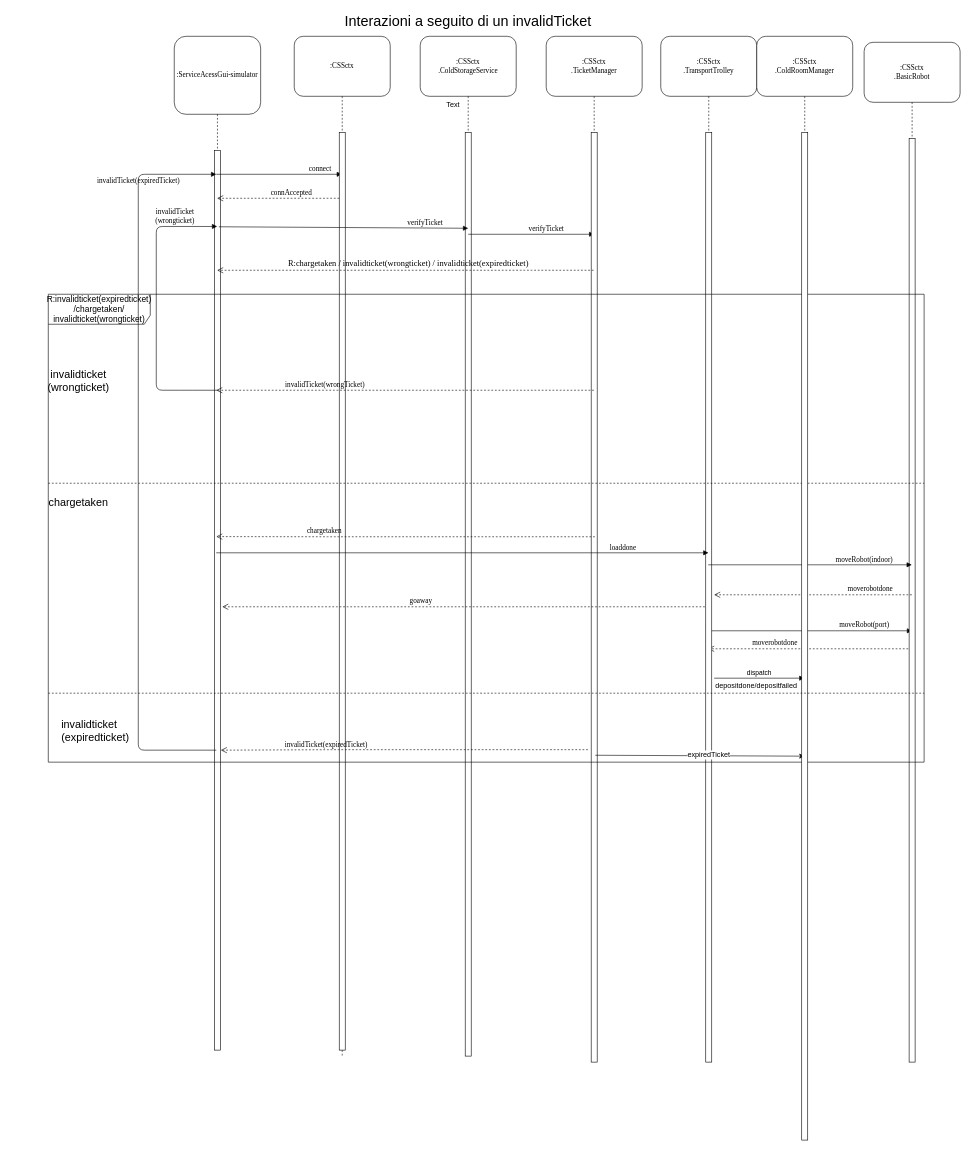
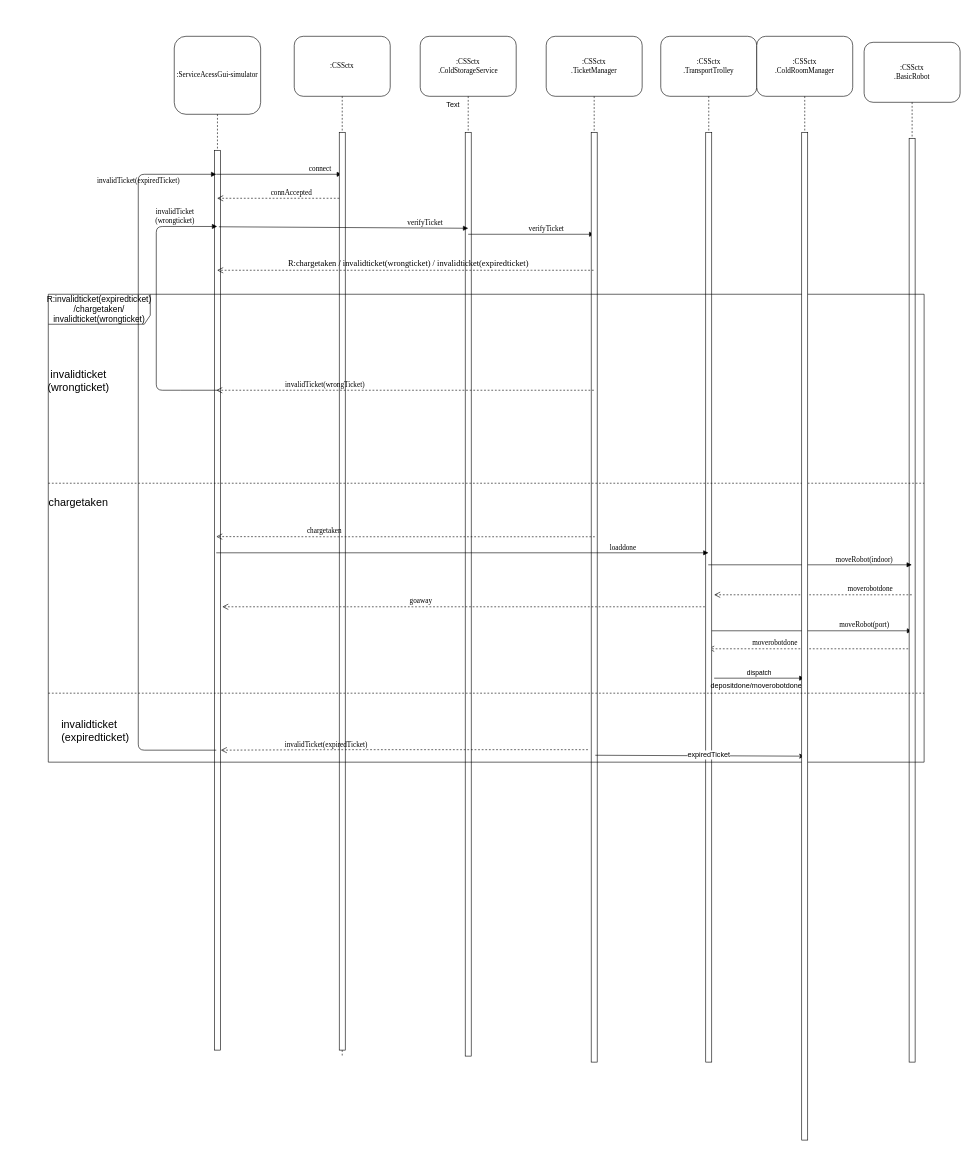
  <mxCell id="0" />
  <mxCell id="1" parent="0" />
  <mxCell id="2" value=":ServiceAcessGui-simulator&lt;br&gt;" style="shape=umlLifeline;perimeter=lifelinePerimeter;whiteSpace=wrap;html=1;container=1;collapsible=0;recursiveResize=0;outlineConnect=0;rounded=1;shadow=0;comic=0;labelBackgroundColor=none;strokeWidth=1;fontFamily=Verdana;fontSize=12;align=center;size=130;" parent="1" vertex="1"><mxGeometry x="290" y="60" width="144" height="1690" as="geometry" /></mxCell>
  <mxCell id="3" value="" style="html=1;points=[];perimeter=orthogonalPerimeter;rounded=0;shadow=0;comic=0;labelBackgroundColor=none;strokeWidth=1;fontFamily=Verdana;fontSize=12;align=center;" parent="2" vertex="1"><mxGeometry x="67" y="190" width="10" height="1500" as="geometry" /></mxCell>
  <mxCell id="4" value="connect" style="html=1;verticalAlign=bottom;endArrow=block;labelBackgroundColor=none;fontFamily=Verdana;fontSize=12;" parent="2" target="5" edge="1"><mxGeometry x="0.653" relative="1" as="geometry"><mxPoint x="70" y="230" as="sourcePoint" /><mxPoint x="200" y="230" as="targetPoint" /><Array as="points" /><mxPoint as="offset" /></mxGeometry></mxCell>
  <mxCell id="5" value=":CSSctx" style="shape=umlLifeline;perimeter=lifelinePerimeter;whiteSpace=wrap;html=1;container=1;collapsible=0;recursiveResize=0;outlineConnect=0;rounded=1;shadow=0;comic=0;labelBackgroundColor=none;strokeWidth=1;fontFamily=Verdana;fontSize=12;align=center;size=100;points=[];" parent="1" vertex="1"><mxGeometry x="490" y="60" width="160" height="1700" as="geometry" /></mxCell>
  <mxCell id="6" value="" style="html=1;points=[];perimeter=orthogonalPerimeter;rounded=0;shadow=0;comic=0;labelBackgroundColor=none;strokeWidth=1;fontFamily=Verdana;fontSize=12;align=center;" parent="5" vertex="1"><mxGeometry x="75" y="160" width="10" height="1530" as="geometry" /></mxCell>
  <mxCell id="7" value="connAccepted" style="html=1;verticalAlign=bottom;endArrow=open;dashed=1;endSize=8;labelBackgroundColor=none;fontFamily=Verdana;fontSize=12;edgeStyle=elbowEdgeStyle;elbow=vertical;" parent="5" target="2" edge="1"><mxGeometry x="-0.216" relative="1" as="geometry"><mxPoint x="-90" y="270" as="targetPoint" /><Array as="points"><mxPoint x="-38.67" y="270" /><mxPoint x="-33.67" y="280" /></Array><mxPoint x="75" y="270" as="sourcePoint" /><mxPoint as="offset" /></mxGeometry></mxCell>
  <mxCell id="8" value=":CSSctx&lt;br&gt;.ColdStorageService" style="shape=umlLifeline;perimeter=lifelinePerimeter;whiteSpace=wrap;html=1;container=1;collapsible=0;recursiveResize=0;outlineConnect=0;rounded=1;shadow=0;comic=0;labelBackgroundColor=none;strokeWidth=1;fontFamily=Verdana;fontSize=12;align=center;size=100;points=[];" parent="1" vertex="1"><mxGeometry x="700" y="60" width="160" height="1700" as="geometry" /></mxCell>
  <mxCell id="9" value="" style="html=1;points=[];perimeter=orthogonalPerimeter;rounded=0;shadow=0;comic=0;labelBackgroundColor=none;strokeWidth=1;fontFamily=Verdana;fontSize=12;align=center;" parent="8" vertex="1"><mxGeometry x="75" y="160" width="10" height="1540" as="geometry" /></mxCell>
  <mxCell id="10" value="verifyTicket" style="html=1;verticalAlign=bottom;endArrow=block;labelBackgroundColor=none;fontFamily=Verdana;fontSize=12;" parent="8" edge="1"><mxGeometry x="0.241" relative="1" as="geometry"><mxPoint x="79.999" y="330.0" as="sourcePoint" /><mxPoint x="290.24" y="330" as="targetPoint" /><Array as="points" /><mxPoint as="offset" /></mxGeometry></mxCell>
  <mxCell id="11" value="verifyTicket" style="html=1;verticalAlign=bottom;endArrow=block;labelBackgroundColor=none;fontFamily=Verdana;fontSize=12;exitX=0.733;exitY=0.085;exitDx=0;exitDy=0;exitPerimeter=0;" parent="1" source="3" edge="1"><mxGeometry x="0.653" relative="1" as="geometry"><mxPoint x="380" y="380" as="sourcePoint" /><mxPoint x="780" y="380" as="targetPoint" /><Array as="points" /><mxPoint as="offset" /></mxGeometry></mxCell>
  <mxCell id="12" value=":CSSctx&lt;br&gt;.TicketManager" style="shape=umlLifeline;perimeter=lifelinePerimeter;whiteSpace=wrap;html=1;container=1;collapsible=0;recursiveResize=0;outlineConnect=0;rounded=1;shadow=0;comic=0;labelBackgroundColor=none;strokeWidth=1;fontFamily=Verdana;fontSize=12;align=center;size=100;points=[];" parent="1" vertex="1"><mxGeometry x="910" y="60" width="160" height="1710" as="geometry" /></mxCell>
  <mxCell id="13" value="" style="html=1;points=[];perimeter=orthogonalPerimeter;rounded=0;shadow=0;comic=0;labelBackgroundColor=none;strokeWidth=1;fontFamily=Verdana;fontSize=12;align=center;" parent="12" vertex="1"><mxGeometry x="75" y="160" width="10" height="1550" as="geometry" /></mxCell>
  <mxCell id="14" value="&lt;font style=&quot;font-size: 14px;&quot;&gt;R:chargetaken / invalidticket(wrongticket) / invalidticket(expiredticket)&lt;/font&gt;" style="html=1;verticalAlign=bottom;endArrow=open;dashed=1;endSize=8;labelBackgroundColor=none;fontFamily=Verdana;fontSize=12;edgeStyle=elbowEdgeStyle;elbow=vertical;" parent="12" target="2" edge="1"><mxGeometry x="-0.015" relative="1" as="geometry"><mxPoint x="-125" y="390" as="targetPoint" /><Array as="points"><mxPoint x="-34.67" y="390" /><mxPoint x="-29.67" y="400" /></Array><mxPoint x="79" y="390" as="sourcePoint" /><mxPoint as="offset" /></mxGeometry></mxCell>
  <mxCell id="15" value="goaway" style="html=1;verticalAlign=bottom;endArrow=open;dashed=1;endSize=8;labelBackgroundColor=none;fontFamily=Verdana;fontSize=12;edgeStyle=elbowEdgeStyle;elbow=horizontal;" parent="12" source="18" edge="1"><mxGeometry x="0.186" y="-1" relative="1" as="geometry"><mxPoint x="-540" y="951" as="targetPoint" /><Array as="points"><mxPoint x="-339.67" y="951" /><mxPoint x="-334.67" y="961" /></Array><mxPoint x="-130.5" y="951" as="sourcePoint" /><mxPoint x="1" as="offset" /></mxGeometry></mxCell>
  <mxCell id="16" value="moveRobot(port)" style="html=1;verticalAlign=bottom;endArrow=block;labelBackgroundColor=none;fontFamily=Verdana;fontSize=12;" parent="12" edge="1"><mxGeometry x="0.529" y="1" relative="1" as="geometry"><mxPoint x="270" y="991" as="sourcePoint" /><mxPoint x="610" y="991" as="targetPoint" /><Array as="points" /><mxPoint as="offset" /></mxGeometry></mxCell>
  <mxCell id="17" value="moverobotdone" style="html=1;verticalAlign=bottom;endArrow=open;dashed=1;endSize=8;labelBackgroundColor=none;fontFamily=Verdana;fontSize=12;edgeStyle=elbowEdgeStyle;elbow=horizontal;" parent="12" edge="1"><mxGeometry x="0.337" relative="1" as="geometry"><mxPoint x="270" y="1021" as="targetPoint" /><Array as="points"><mxPoint x="570" y="1071" /></Array><mxPoint x="603.5" y="1021" as="sourcePoint" /><mxPoint as="offset" /></mxGeometry></mxCell>
  <mxCell id="18" value=":CSSctx&lt;br&gt;.TransportTrolley" style="shape=umlLifeline;perimeter=lifelinePerimeter;whiteSpace=wrap;html=1;container=1;collapsible=0;recursiveResize=0;outlineConnect=0;rounded=1;shadow=0;comic=0;labelBackgroundColor=none;strokeWidth=1;fontFamily=Verdana;fontSize=12;align=center;size=100;points=[];" parent="1" vertex="1"><mxGeometry x="1101" y="60" width="160" height="1710" as="geometry" /></mxCell>
  <mxCell id="19" value="" style="html=1;points=[];perimeter=orthogonalPerimeter;rounded=0;shadow=0;comic=0;labelBackgroundColor=none;strokeWidth=1;fontFamily=Verdana;fontSize=12;align=center;" parent="18" vertex="1"><mxGeometry x="75" y="160" width="10" height="1550" as="geometry" /></mxCell>
  <mxCell id="20" value=":CSSctx&lt;br&gt;.BasicRobot" style="shape=umlLifeline;perimeter=lifelinePerimeter;whiteSpace=wrap;html=1;container=1;collapsible=0;recursiveResize=0;outlineConnect=0;rounded=1;shadow=0;comic=0;labelBackgroundColor=none;strokeWidth=1;fontFamily=Verdana;fontSize=12;align=center;size=100;points=[];" parent="1" vertex="1"><mxGeometry x="1440" y="70" width="160" height="1700" as="geometry" /></mxCell>
  <mxCell id="21" value="" style="html=1;points=[];perimeter=orthogonalPerimeter;rounded=0;shadow=0;comic=0;labelBackgroundColor=none;strokeWidth=1;fontFamily=Verdana;fontSize=12;align=center;" parent="20" vertex="1"><mxGeometry x="75" y="160" width="10" height="1540" as="geometry" /></mxCell>
  <mxCell id="22" value="Text" style="text;html=1;strokeColor=none;fillColor=none;align=center;verticalAlign=middle;whiteSpace=wrap;rounded=0;" parent="1" vertex="1"><mxGeometry x="725" y="160" width="60" height="30" as="geometry" /></mxCell>
- <mxCell id="23" value="&lt;span style=&quot;font-size: 24px;&quot;&gt;Interazioni a seguito di un invalidTicket&lt;/span&gt;" style="text;html=1;strokeColor=none;fillColor=none;align=center;verticalAlign=middle;whiteSpace=wrap;rounded=0;" parent="1" vertex="1"><mxGeometry y="20" width="1520" height="30" as="geometry" x="20" /></mxCell>
  <mxCell id="24" value="&lt;font style=&quot;font-size: 14px;&quot;&gt;R:invalidticket(expiredticket) /chargetaken/&lt;br&gt;invalidticket(wrongticket)&lt;/font&gt;" style="shape=umlFrame;whiteSpace=wrap;html=1;pointerEvents=0;recursiveResize=0;container=1;collapsible=0;width=170;height=50;" parent="1" vertex="1"><mxGeometry x="80" y="490" width="1460" height="780" as="geometry" /></mxCell>
  <mxCell id="25" value="&lt;font style=&quot;font-size: 18px;&quot;&gt;invalidticket&lt;br&gt;(expiredticket)&lt;/font&gt;" style="text;html=1;" parent="24" vertex="1"><mxGeometry width="100" height="20" relative="1" as="geometry"><mxPoint x="20" y="701" as="offset" /></mxGeometry></mxCell>
  <mxCell id="26" value="moverobotdone" style="html=1;verticalAlign=bottom;endArrow=open;dashed=1;endSize=8;labelBackgroundColor=none;fontFamily=Verdana;fontSize=12;edgeStyle=elbowEdgeStyle;elbow=horizontal;" parent="24" edge="1"><mxGeometry x="-0.578" y="-1" relative="1" as="geometry"><mxPoint x="1110" y="501" as="targetPoint" /><Array as="points"><mxPoint x="1390" y="551" /></Array><mxPoint x="1439.5" y="501" as="sourcePoint" /><mxPoint as="offset" /></mxGeometry></mxCell>
  <mxCell id="27" value="moveRobot(indoor)" style="html=1;verticalAlign=bottom;endArrow=block;labelBackgroundColor=none;fontFamily=Verdana;fontSize=12;" parent="24" edge="1"><mxGeometry x="0.531" relative="1" as="geometry"><mxPoint x="1100.167" y="451" as="sourcePoint" /><mxPoint x="1439.5" y="451" as="targetPoint" /><Array as="points" /><mxPoint as="offset" /></mxGeometry></mxCell>
  <mxCell id="28" value="loaddone" style="html=1;verticalAlign=bottom;endArrow=block;labelBackgroundColor=none;fontFamily=Verdana;fontSize=12;" parent="24" target="18" edge="1"><mxGeometry x="0.653" relative="1" as="geometry"><mxPoint x="280" y="431" as="sourcePoint" /><mxPoint x="698" y="431" as="targetPoint" /><Array as="points" /><mxPoint as="offset" /></mxGeometry></mxCell>
  <mxCell id="29" value="" style="endArrow=classic;html=1;rounded=0;exitX=0.689;exitY=0.67;exitDx=0;exitDy=0;exitPerimeter=0;" parent="24" edge="1" source="13"><mxGeometry width="50" height="50" relative="1" as="geometry"><mxPoint x="920" y="770" as="sourcePoint" /><mxPoint x="1260.5" y="770" as="targetPoint" /></mxGeometry></mxCell>
  <mxCell id="30" value="&lt;font style=&quot;font-size: 12px;&quot;&gt;expiredTicket&lt;/font&gt;" style="edgeLabel;html=1;align=center;verticalAlign=middle;resizable=0;points=[];" parent="29" vertex="1" connectable="0"><mxGeometry x="0.079" y="2" relative="1" as="geometry"><mxPoint x="1" as="offset" /></mxGeometry></mxCell>
  <mxCell id="31" value="&lt;font style=&quot;font-size: 18px;&quot;&gt;chargetaken&lt;/font&gt;" style="text;html=1;align=center;verticalAlign=middle;resizable=0;points=[];autosize=1;strokeColor=none;fillColor=none;" parent="24" vertex="1"><mxGeometry x="-10" y="327" width="120" height="40" as="geometry" /></mxCell>
  <mxCell id="32" value="chargetaken" style="html=1;verticalAlign=bottom;endArrow=open;dashed=1;endSize=8;labelBackgroundColor=none;fontFamily=Verdana;fontSize=12;edgeStyle=elbowEdgeStyle;elbow=horizontal;exitX=0.607;exitY=0.435;exitDx=0;exitDy=0;exitPerimeter=0;" parent="24" source="13" edge="1"><mxGeometry x="0.431" relative="1" as="geometry"><mxPoint x="280" y="404" as="targetPoint" /><Array as="points"><mxPoint x="475.33" y="404" /><mxPoint x="480.33" y="414" /></Array><mxPoint x="698.5" y="404" as="sourcePoint" /><mxPoint x="1" as="offset" /></mxGeometry></mxCell>
  <mxCell id="33" value="" style="line;strokeWidth=1;dashed=1;labelPosition=center;verticalLabelPosition=bottom;align=left;verticalAlign=top;spacingLeft=20;spacingTop=15;html=1;whiteSpace=wrap;" parent="24" vertex="1"><mxGeometry y="310" width="1460" height="10" as="geometry" /></mxCell>
  <mxCell id="34" value="&lt;font style=&quot;font-size: 18px;&quot;&gt;invalidticket&lt;br&gt;(wrongticket)&lt;/font&gt;" style="text;html=1;align=center;verticalAlign=middle;resizable=0;points=[];autosize=1;strokeColor=none;fillColor=none;" parent="24" vertex="1"><mxGeometry x="-15" y="115" width="130" height="60" as="geometry" /></mxCell>
  <mxCell id="35" value="invalidTicket(wrongTicket)" style="html=1;verticalAlign=bottom;endArrow=open;dashed=1;endSize=8;labelBackgroundColor=none;fontFamily=Verdana;fontSize=12;edgeStyle=elbowEdgeStyle;elbow=horizontal;" parent="24" edge="1" source="12"><mxGeometry x="0.431" relative="1" as="geometry"><mxPoint x="280" y="160" as="targetPoint" /><Array as="points"><mxPoint x="475.33" y="160" /><mxPoint x="480.33" y="170" /></Array><mxPoint x="698.5" y="160" as="sourcePoint" /><mxPoint x="1" as="offset" /></mxGeometry></mxCell>
  <mxCell id="36" value="invalidTicket(expiredTicket)" style="html=1;verticalAlign=bottom;endArrow=block;labelBackgroundColor=none;fontFamily=Verdana;fontSize=12;" parent="24" edge="1"><mxGeometry x="0.754" relative="1" as="geometry"><mxPoint x="280" y="760" as="sourcePoint" /><mxPoint x="280" y="-200" as="targetPoint" /><Array as="points"><mxPoint x="150" y="760" /><mxPoint x="150" y="-200" /></Array><mxPoint as="offset" /></mxGeometry></mxCell>
  <mxCell id="37" value="invalidTicket(expiredTicket)" style="html=1;verticalAlign=bottom;endArrow=open;dashed=1;endSize=8;labelBackgroundColor=none;fontFamily=Verdana;fontSize=12;edgeStyle=elbowEdgeStyle;elbow=horizontal;entryX=1.062;entryY=0.629;entryDx=0;entryDy=0;entryPerimeter=0;exitX=-0.545;exitY=0.664;exitDx=0;exitDy=0;exitPerimeter=0;" parent="24" edge="1" source="13"><mxGeometry x="0.431" relative="1" as="geometry"><mxPoint x="287.62" y="760.01" as="targetPoint" /><Array as="points"><mxPoint x="475.33" y="760.54" /><mxPoint x="480.33" y="770.54" /></Array><mxPoint x="692.92" y="760.0" as="sourcePoint" /><mxPoint x="1" as="offset" /></mxGeometry></mxCell>
  <mxCell id="38" value="dispatch" style="html=1;verticalAlign=bottom;endArrow=block;curved=0;rounded=0;" edge="1" parent="24" target="39"><mxGeometry width="80" relative="1" as="geometry"><mxPoint x="1110" y="640" as="sourcePoint" /><mxPoint x="1190" y="640" as="targetPoint" /></mxGeometry></mxCell>
  <mxCell id="39" value=":CSSctx&lt;br&gt;.ColdRoomManager" style="shape=umlLifeline;perimeter=lifelinePerimeter;whiteSpace=wrap;html=1;container=1;collapsible=0;recursiveResize=0;outlineConnect=0;rounded=1;shadow=0;comic=0;labelBackgroundColor=none;strokeWidth=1;fontFamily=Verdana;fontSize=12;align=center;size=100;points=[];" parent="1" vertex="1"><mxGeometry x="1261" y="60" width="160" height="1840" as="geometry" /></mxCell>
  <mxCell id="40" value="" style="html=1;points=[];perimeter=orthogonalPerimeter;rounded=0;shadow=0;comic=0;labelBackgroundColor=none;strokeWidth=1;fontFamily=Verdana;fontSize=12;align=center;" parent="39" vertex="1"><mxGeometry x="75" y="160" width="10" height="1680" as="geometry" /></mxCell>
  <mxCell id="41" value="invalidTicket&lt;br&gt;(wrongticket)" style="html=1;verticalAlign=bottom;endArrow=block;labelBackgroundColor=none;fontFamily=Verdana;fontSize=12;" parent="1" source="2" target="2" edge="1"><mxGeometry x="0.7" relative="1" as="geometry"><mxPoint x="370" y="690" as="sourcePoint" /><mxPoint x="350" y="380" as="targetPoint" /><Array as="points"><mxPoint x="310" y="650" /><mxPoint x="260" y="650" /><mxPoint x="260" y="377" /></Array><mxPoint as="offset" /></mxGeometry></mxCell>
- <mxCell id="42" value="depositdone/depositfailed" style="text;html=1;align=center;verticalAlign=middle;resizable=0;points=[];autosize=1;strokeColor=none;fillColor=none;" vertex="1" parent="1"><mxGeometry x="1180" y="1128" width="160" height="30" as="geometry" /></mxCell>
+ <mxCell id="42" value="depositdone/moverobotdone" style="text;html=1;align=center;verticalAlign=middle;resizable=0;points=[];autosize=1;strokeColor=none;fillColor=none;" vertex="1" parent="1"><mxGeometry x="1180" y="1128" width="160" height="30" as="geometry" /></mxCell>
  <mxCell id="43" value="" style="line;strokeWidth=1;dashed=1;labelPosition=center;verticalLabelPosition=bottom;align=left;verticalAlign=top;spacingLeft=20;spacingTop=15;html=1;whiteSpace=wrap;" vertex="1" parent="1"><mxGeometry x="80" y="1150" width="1460" height="10" as="geometry" /></mxCell>
